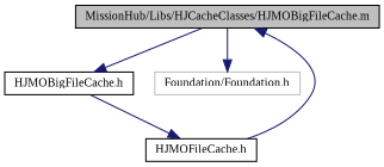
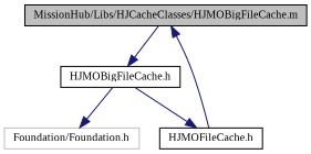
  digraph {
    fontname="Liberation Serif"
    node [color=black fillcolor=white fontname="Liberation Serif" fontsize=10 shape=record style=filled]
    edge [color=midnightblue fontname="Liberation Serif" fontsize=10 labelfontname=Helvetica labelfontsize=10 style=solid]
    n1 [fillcolor=grey75 fontcolor=black height=0.2 label="MissionHub/Libs/HJCacheClasses/HJMOBigFileCache.m" width=0.4]
    n2 [height=0.2 label="HJMOBigFileCache.h" width=0.4]
    n3 [color=grey75 height=0.2 label="Foundation/Foundation.h" width=0.4]
    n4 [height=0.2 label="HJMOFileCache.h" width=0.4]
    n1 -> n2
-   n1 -> n3
+   n2 -> n3
    n2 -> n4
    n4 -> n1
  }
